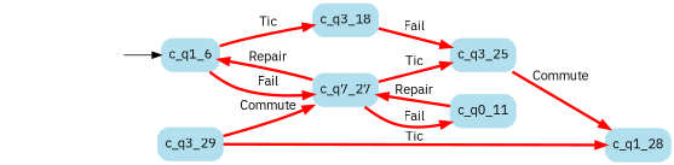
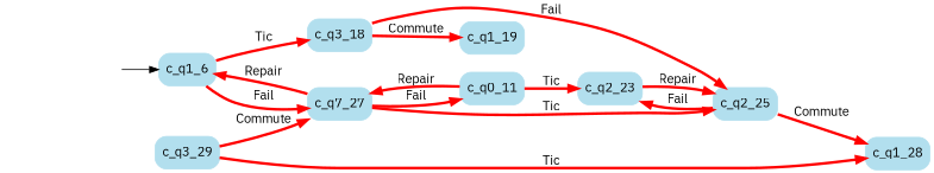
  digraph {
    fontname="IBM Plex Sans"
    rankdir=LR
    node [fontname="IBM Plex Sans" style="rounded, filled" color=lightblue2 shape=box]
    edge [fontname="IBM Plex Sans" color=red penwidth=3]
    start_c_q1_6 [style=invisible color="" shape=""]
    n2 [label=c_q1_6]
    n3 [label=c_q7_27]
    n4 [label=c_q3_18]
-   n6 [label=c_q3_25]
+   n5 [label=c_q2_23]
+   n6 [label=c_q2_25]
    n7 [label=c_q1_28]
    n8 [label=c_q0_11]
+   n9 [label=c_q1_19]
    n10 [label=c_q3_29]
    start_c_q1_6 -> n2 [color="" penwidth=""]
    n2 -> n3 [label=Fail]
    n2 -> n4 [label=Tic]
    n3 -> n2 [label=Repair]
    n3 -> n6 [label=Tic]
    n3 -> n8 [label=Fail]
    n4 -> n6 [label=Fail]
+   n4 -> n9 [label=Commute]
+   n5 -> n6 [label=Repair]
+   n6 -> n5 [label=Fail]
    n6 -> n7 [label=Commute]
    n8 -> n3 [label=Repair]
+   n8 -> n5 [label=Tic]
    n10 -> n3 [label=Commute]
    n10 -> n7 [label=Tic]
  }
